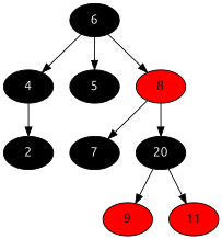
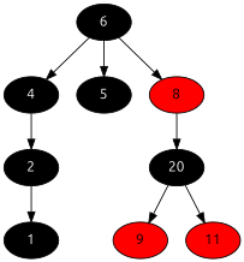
  digraph {
    fontname=Ubuntu
    node [fillcolor=black fontcolor=white fontname=Ubuntu style=filled]
    edge [fontname=Ubuntu]
    4
    2
+   1
    6
    5
    8 [fillcolor=red fontcolor=""]
-   7
    n8 [label=20]
    9 [fillcolor=red fontcolor=""]
    11 [fillcolor=red fontcolor=""]
    4 -> 2
+   2 -> 1
    6 -> 4
    6 -> 5
    6 -> 8
-   8 -> 7
    8 -> n8
    n8 -> 9
    n8 -> 11
  }
